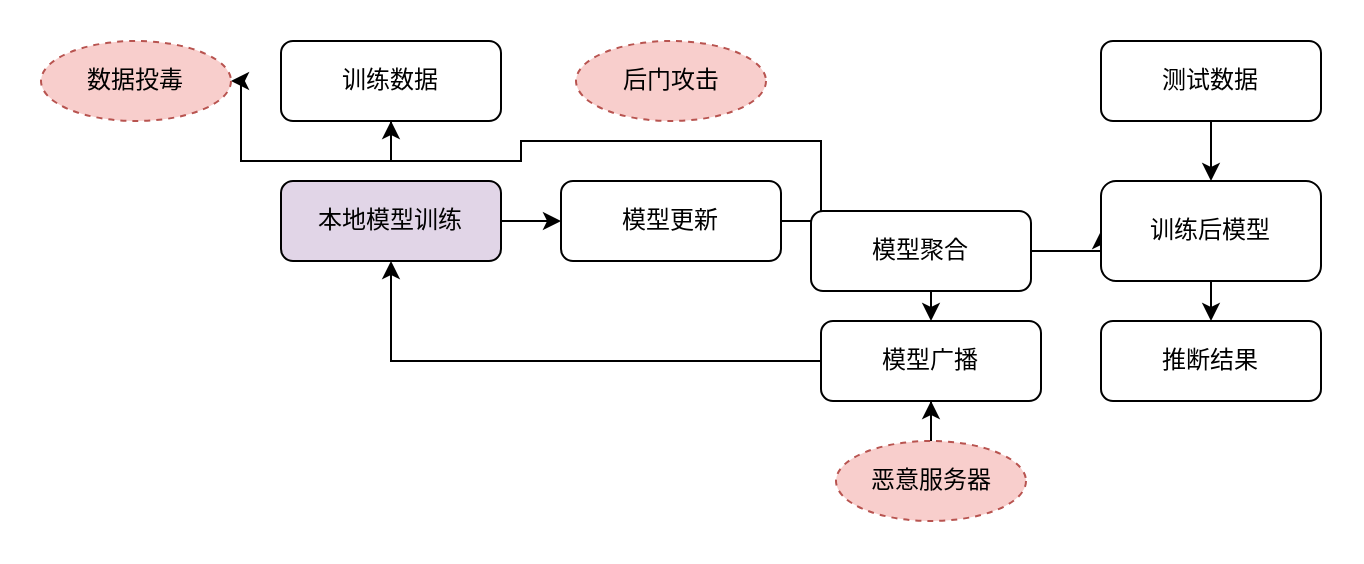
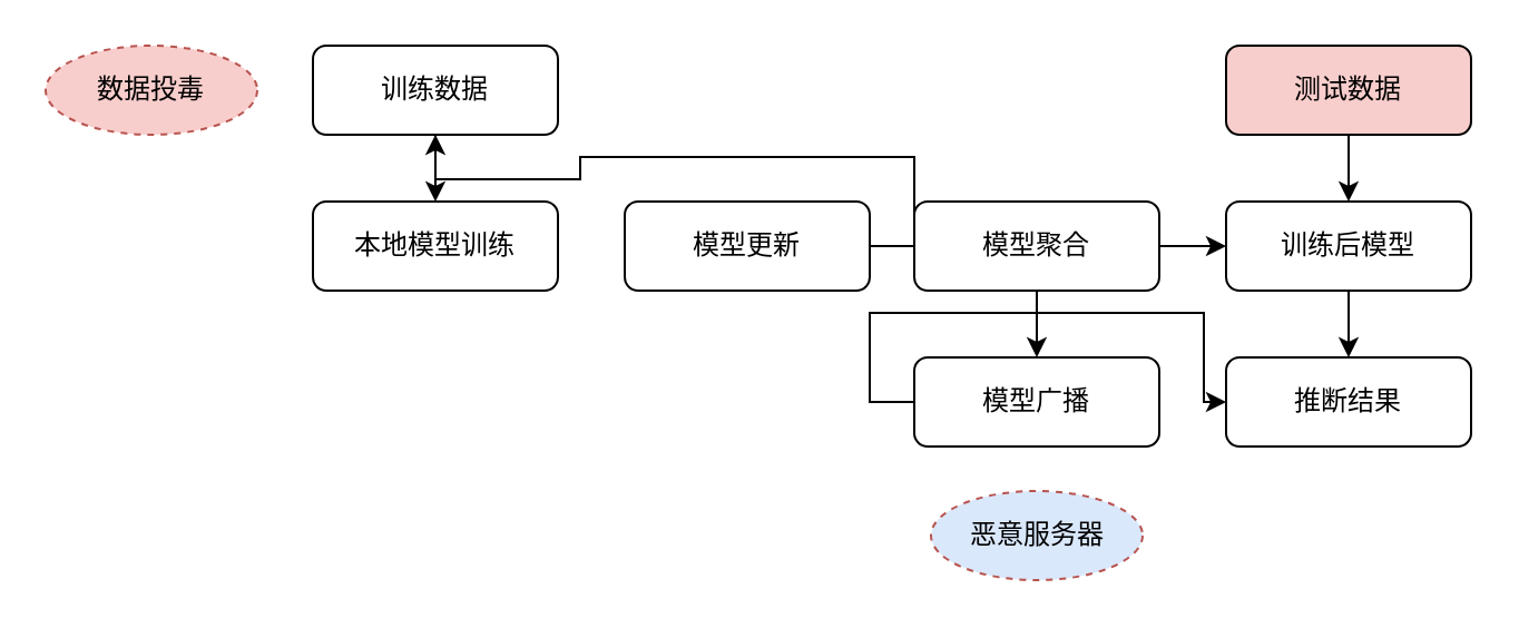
  <mxCell id="0" />
  <mxCell id="1" parent="0" />
- <mxCell id="2" style="edgeStyle=orthogonalEdgeStyle;rounded=0;orthogonalLoop=1;jettySize=auto;html=1;exitX=0.5;exitY=1;exitDx=0;exitDy=0;" edge="1" parent="1" source="3" target="19"><mxGeometry relative="1" as="geometry" /></mxCell>
+ <mxCell id="2" style="edgeStyle=orthogonalEdgeStyle;rounded=0;orthogonalLoop=1;jettySize=auto;html=1;exitX=0.5;exitY=1;exitDx=0;exitDy=0;entryX=0.5;entryY=0;entryDx=0;entryDy=0;" edge="1" parent="1" source="3" target="5"><mxGeometry relative="1" as="geometry" /></mxCell>
  <mxCell id="3" value="训练数据" style="rounded=1;whiteSpace=wrap;html=1;" vertex="1" parent="1"><mxGeometry x="140" y="20" width="110" height="40" as="geometry" /></mxCell>
- <mxCell id="4" style="edgeStyle=orthogonalEdgeStyle;rounded=0;orthogonalLoop=1;jettySize=auto;html=1;exitX=1;exitY=0.5;exitDx=0;exitDy=0;entryX=0;entryY=0.5;entryDx=0;entryDy=0;" edge="1" parent="1" source="5" target="9"><mxGeometry relative="1" as="geometry" /></mxCell>
- <mxCell id="5" value="本地模型训练" style="rounded=1;whiteSpace=wrap;html=1;fillColor=#e1d5e7;" vertex="1" parent="1"><mxGeometry x="140" y="90" width="110" height="40" as="geometry" /></mxCell>
- <mxCell id="6" style="edgeStyle=orthogonalEdgeStyle;rounded=0;orthogonalLoop=1;jettySize=auto;html=1;exitX=0;exitY=0.5;exitDx=0;exitDy=0;entryX=0.5;entryY=1;entryDx=0;entryDy=0;" edge="1" parent="1" source="7" target="5"><mxGeometry relative="1" as="geometry" /></mxCell>
+ <mxCell id="5" value="本地模型训练" style="rounded=1;whiteSpace=wrap;html=1;" vertex="1" parent="1"><mxGeometry x="140" y="90" width="110" height="40" as="geometry" /></mxCell>
+ <mxCell id="6" style="edgeStyle=orthogonalEdgeStyle;rounded=0;orthogonalLoop=1;jettySize=auto;html=1;exitX=0;exitY=0.5;exitDx=0;exitDy=0;" edge="1" parent="1" source="7" target="17"><mxGeometry relative="1" as="geometry" /></mxCell>
  <mxCell id="7" value="模型广播" style="rounded=1;whiteSpace=wrap;html=1;" vertex="1" parent="1"><mxGeometry x="410" y="160" width="110" height="40" as="geometry" /></mxCell>
  <mxCell id="8" style="edgeStyle=orthogonalEdgeStyle;rounded=0;orthogonalLoop=1;jettySize=auto;html=1;exitX=1;exitY=0.5;exitDx=0;exitDy=0;" edge="1" parent="1" source="9" target="3"><mxGeometry relative="1" as="geometry" /></mxCell>
  <mxCell id="9" value="模型更新" style="rounded=1;whiteSpace=wrap;html=1;" vertex="1" parent="1"><mxGeometry x="280" y="90" width="110" height="40" as="geometry" /></mxCell>
  <mxCell id="10" style="edgeStyle=orthogonalEdgeStyle;rounded=0;orthogonalLoop=1;jettySize=auto;html=1;exitX=0.5;exitY=1;exitDx=0;exitDy=0;entryX=0.5;entryY=0;entryDx=0;entryDy=0;" edge="1" parent="1" source="12" target="7"><mxGeometry relative="1" as="geometry" /></mxCell>
  <mxCell id="11" style="edgeStyle=orthogonalEdgeStyle;rounded=0;orthogonalLoop=1;jettySize=auto;html=1;exitX=1;exitY=0.5;exitDx=0;exitDy=0;entryX=0;entryY=0.5;entryDx=0;entryDy=0;" edge="1" parent="1" source="12" target="14"><mxGeometry relative="1" as="geometry" /></mxCell>
- <mxCell id="12" value="模型聚合" style="rounded=1;whiteSpace=wrap;html=1;" vertex="1" parent="1"><mxGeometry x="405" y="105" width="110" height="40" as="geometry" /></mxCell>
+ <mxCell id="12" value="模型聚合" style="rounded=1;whiteSpace=wrap;html=1;" vertex="1" parent="1"><mxGeometry x="410" y="90" width="110" height="40" as="geometry" /></mxCell>
  <mxCell id="13" style="edgeStyle=orthogonalEdgeStyle;rounded=0;orthogonalLoop=1;jettySize=auto;html=1;exitX=0.5;exitY=1;exitDx=0;exitDy=0;entryX=0.5;entryY=0;entryDx=0;entryDy=0;" edge="1" parent="1" source="14" target="17"><mxGeometry relative="1" as="geometry" /></mxCell>
- <mxCell id="14" value="训练后模型" style="rounded=1;whiteSpace=wrap;html=1;" vertex="1" parent="1"><mxGeometry x="550" y="90" width="110" height="50" as="geometry" /></mxCell>
+ <mxCell id="14" value="训练后模型" style="rounded=1;whiteSpace=wrap;html=1;" vertex="1" parent="1"><mxGeometry x="550" y="90" width="110" height="40" as="geometry" /></mxCell>
  <mxCell id="15" style="edgeStyle=orthogonalEdgeStyle;rounded=0;orthogonalLoop=1;jettySize=auto;html=1;exitX=0.5;exitY=1;exitDx=0;exitDy=0;" edge="1" parent="1" source="16" target="14"><mxGeometry relative="1" as="geometry" /></mxCell>
- <mxCell id="16" value="测试数据" style="rounded=1;whiteSpace=wrap;html=1;" vertex="1" parent="1"><mxGeometry x="550" y="20" width="110" height="40" as="geometry" /></mxCell>
+ <mxCell id="16" value="测试数据" style="rounded=1;whiteSpace=wrap;html=1;fillColor=#f8cecc;" vertex="1" parent="1"><mxGeometry x="550" y="20" width="110" height="40" as="geometry" /></mxCell>
  <mxCell id="17" value="推断结果" style="rounded=1;whiteSpace=wrap;html=1;" vertex="1" parent="1"><mxGeometry x="550" y="160" width="110" height="40" as="geometry" /></mxCell>
- <mxCell id="18" value="后门攻击" style="ellipse;whiteSpace=wrap;html=1;dashed=1;fillColor=#f8cecc;strokeColor=#b85450;" vertex="1" parent="1"><mxGeometry x="287.5" y="20" width="95" height="40" as="geometry" /></mxCell>
  <mxCell id="19" value="数据投毒" style="ellipse;whiteSpace=wrap;html=1;dashed=1;fillColor=#f8cecc;strokeColor=#b85450;" vertex="1" parent="1"><mxGeometry x="20" y="20" width="95" height="40" as="geometry" /></mxCell>
- <mxCell id="20" style="edgeStyle=orthogonalEdgeStyle;rounded=0;orthogonalLoop=1;jettySize=auto;html=1;entryX=0.5;entryY=1;entryDx=0;entryDy=0;" edge="1" parent="1" source="21" target="7"><mxGeometry relative="1" as="geometry" /></mxCell>
- <mxCell id="21" value="恶意服务器" style="ellipse;whiteSpace=wrap;html=1;dashed=1;fillColor=#f8cecc;strokeColor=#b85450;" vertex="1" parent="1"><mxGeometry x="417.5" y="220" width="95" height="40" as="geometry" /></mxCell>
+ <mxCell id="21" value="恶意服务器" style="ellipse;whiteSpace=wrap;html=1;dashed=1;fillColor=#dae8fc;strokeColor=#b85450;" vertex="1" parent="1"><mxGeometry x="417.5" y="220" width="95" height="40" as="geometry" /></mxCell>
